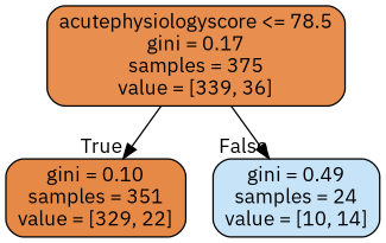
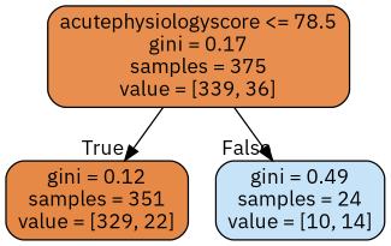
  digraph {
    fontname="IBM Plex Sans"
    node [color=black fontname="IBM Plex Sans" shape=box style="filled, rounded"]
    edge [fontname="IBM Plex Sans" labeldistance=2.5]
    n1 [fillcolor="#e88e4e" label="acutephysiologyscore <= 78.5\ngini = 0.17\nsamples = 375\nvalue = [339, 36]"]
-   n2 [fillcolor="#e78946" label="gini = 0.10\nsamples = 351\nvalue = [329, 22]"]
+   n2 [fillcolor="#e78946" label="gini = 0.12\nsamples = 351\nvalue = [329, 22]"]
    n3 [fillcolor="#c6e3f8" label="gini = 0.49\nsamples = 24\nvalue = [10, 14]"]
    n1 -> n2 [headlabel=True labelangle=45]
    n1 -> n3 [headlabel=False labelangle=-45]
  }
